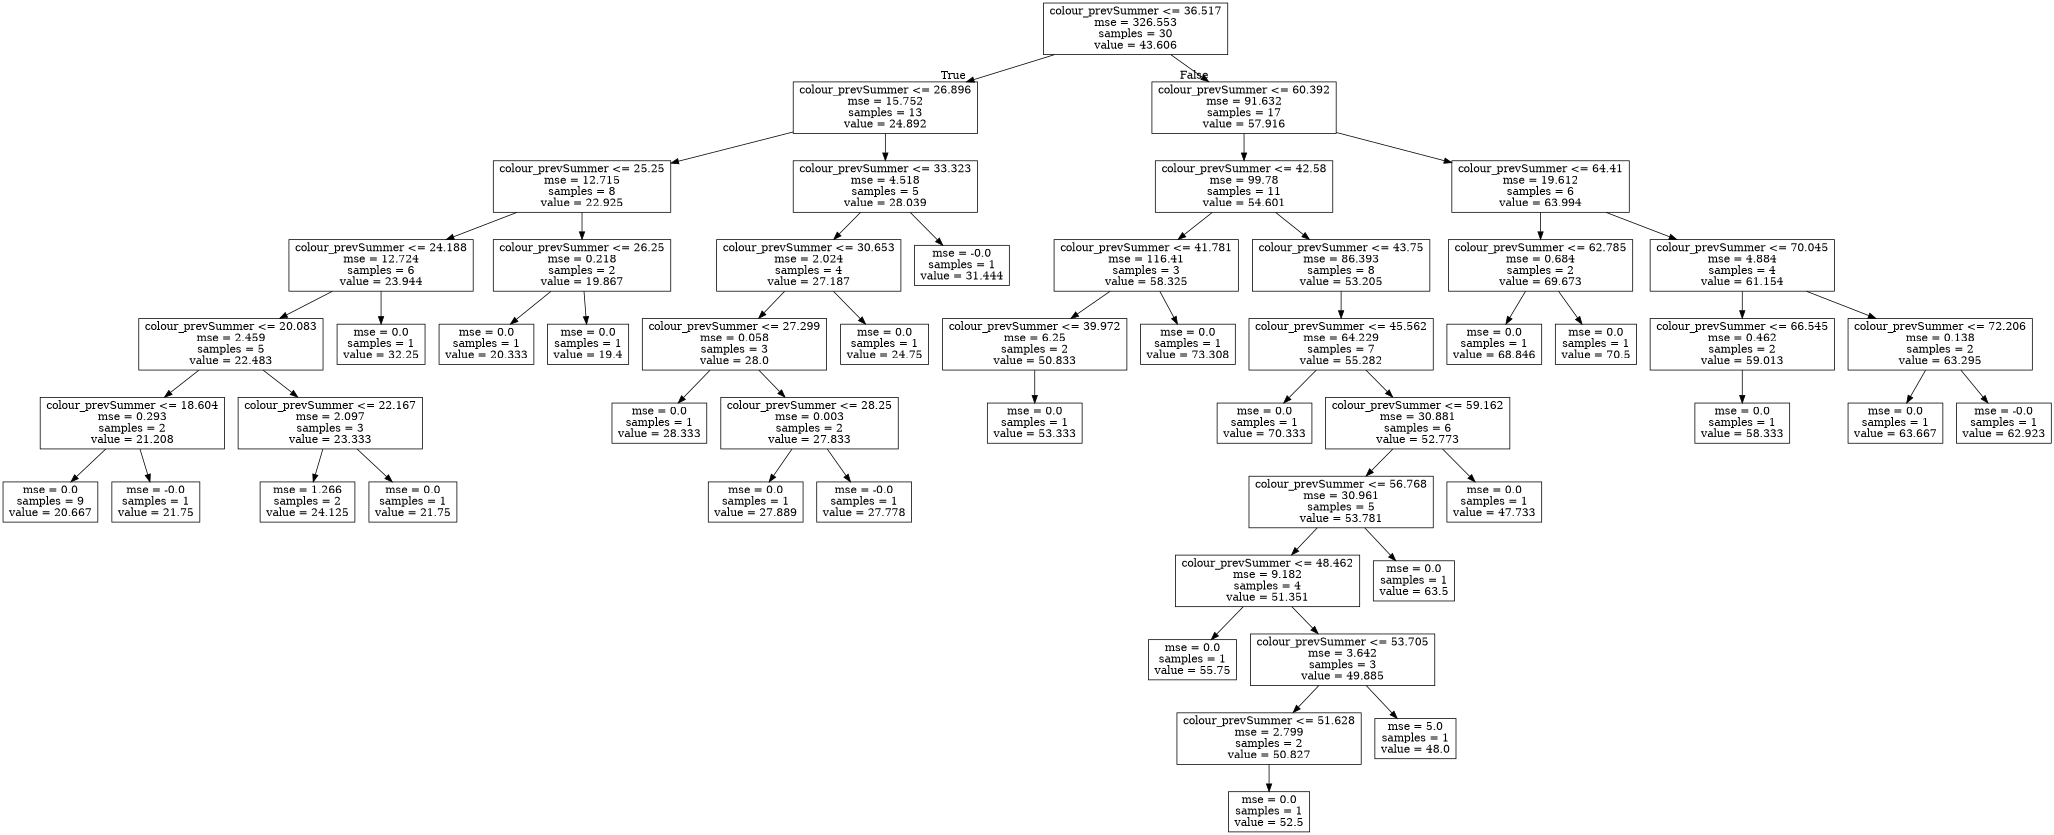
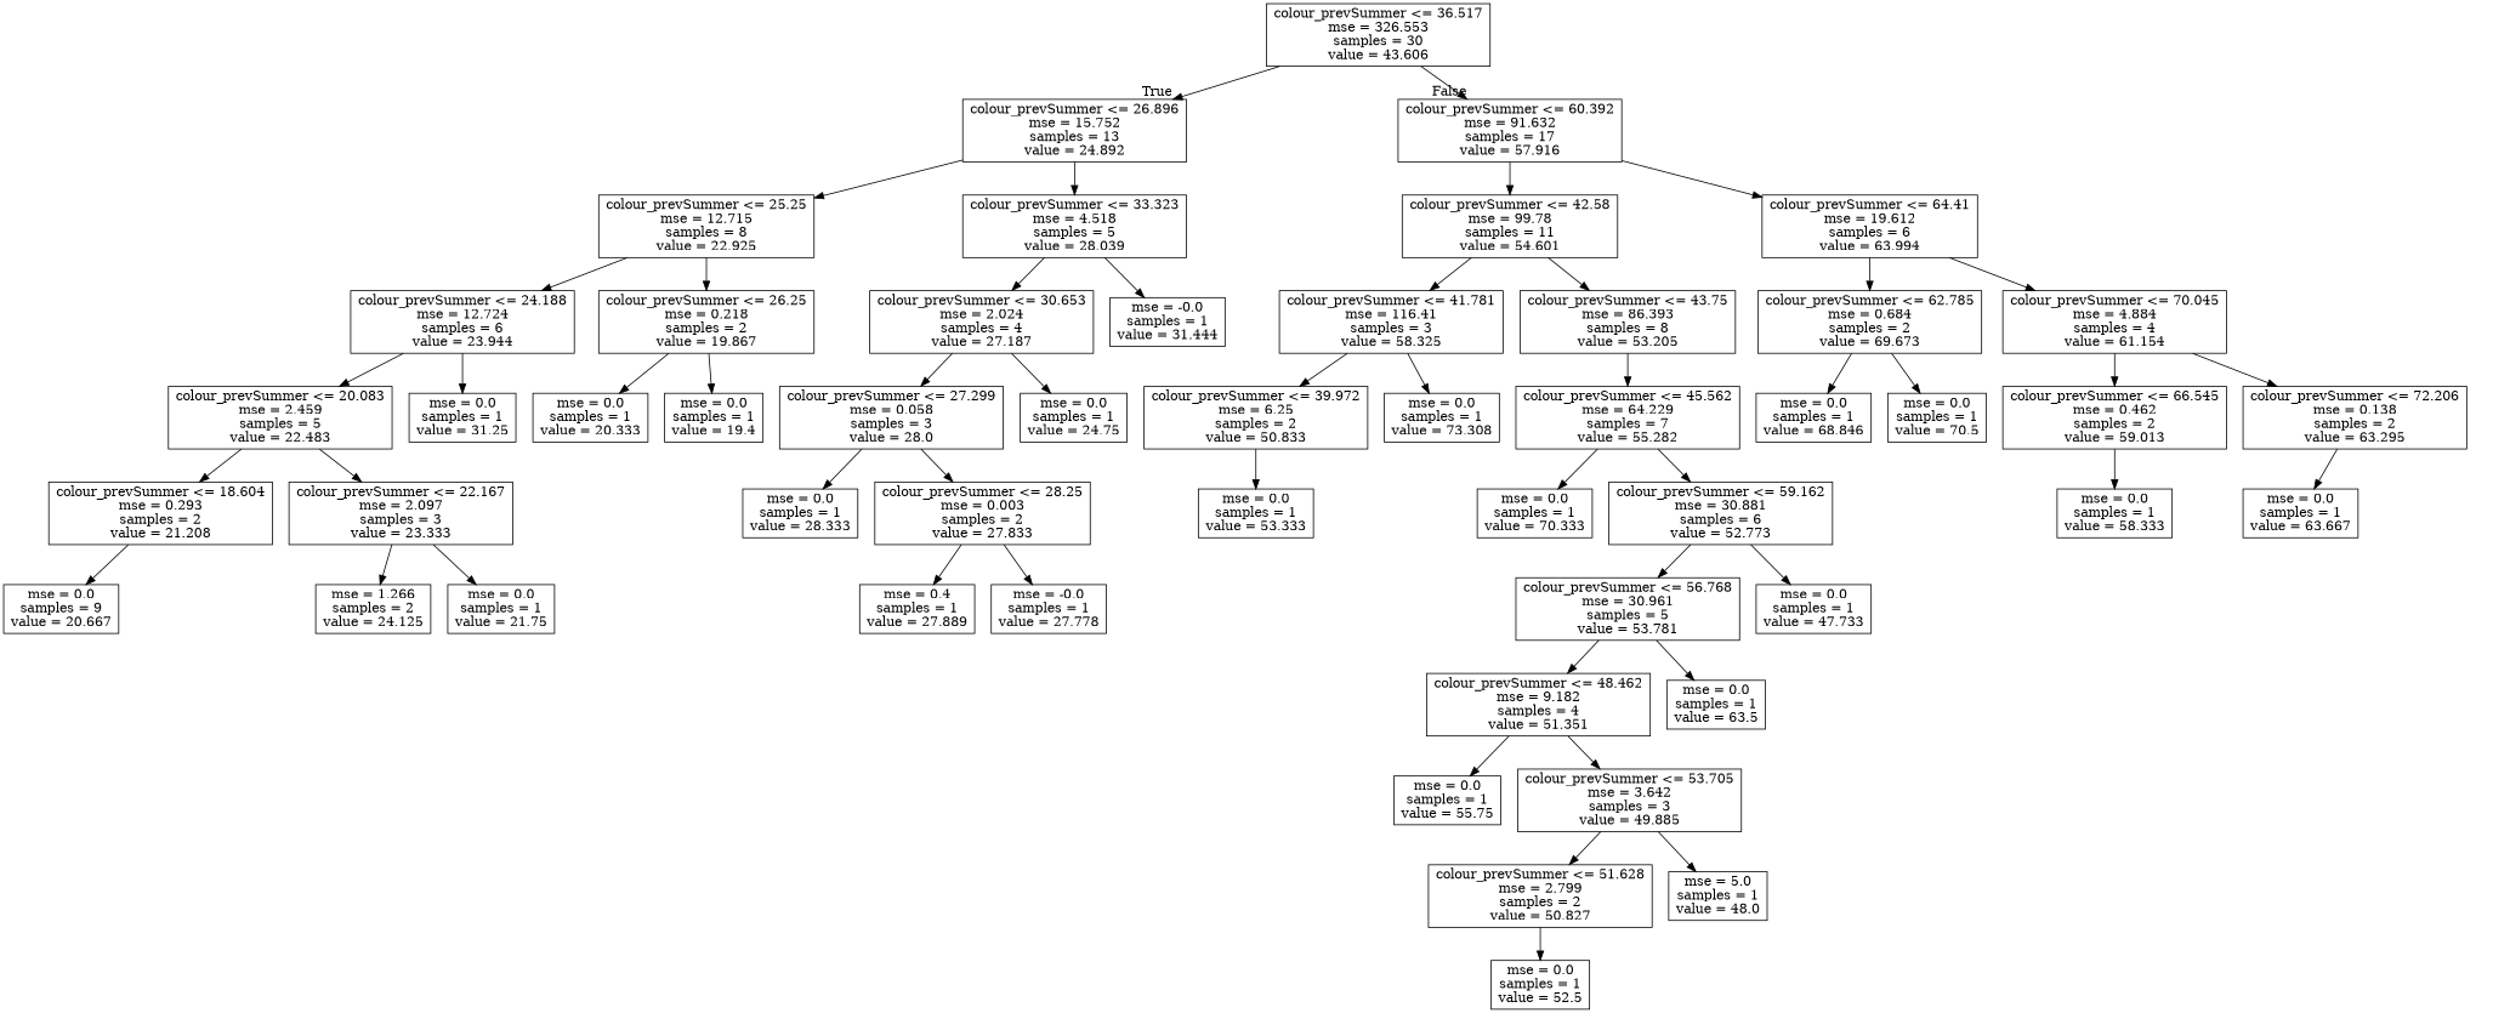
  digraph {
    node [shape=box]
    n1 [label="colour_prevSummer <= 36.517\nmse = 326.553\nsamples = 30\nvalue = 43.606"]
    n2 [label="colour_prevSummer <= 26.896\nmse = 15.752\nsamples = 13\nvalue = 24.892"]
    n3 [label="colour_prevSummer <= 60.392\nmse = 91.632\nsamples = 17\nvalue = 57.916"]
    n4 [label="colour_prevSummer <= 25.25\nmse = 12.715\nsamples = 8\nvalue = 22.925"]
    n5 [label="colour_prevSummer <= 33.323\nmse = 4.518\nsamples = 5\nvalue = 28.039"]
    n6 [label="colour_prevSummer <= 42.58\nmse = 99.78\nsamples = 11\nvalue = 54.601"]
    n7 [label="colour_prevSummer <= 64.41\nmse = 19.612\nsamples = 6\nvalue = 63.994"]
    n8 [label="colour_prevSummer <= 24.188\nmse = 12.724\nsamples = 6\nvalue = 23.944"]
    n9 [label="colour_prevSummer <= 26.25\nmse = 0.218\nsamples = 2\nvalue = 19.867"]
    n10 [label="colour_prevSummer <= 30.653\nmse = 2.024\nsamples = 4\nvalue = 27.187"]
    n11 [label="mse = -0.0\nsamples = 1\nvalue = 31.444"]
    n12 [label="colour_prevSummer <= 20.083\nmse = 2.459\nsamples = 5\nvalue = 22.483"]
-   n13 [label="mse = 0.0\nsamples = 1\nvalue = 32.25"]
+   n13 [label="mse = 0.0\nsamples = 1\nvalue = 31.25"]
    n14 [label="mse = 0.0\nsamples = 1\nvalue = 20.333"]
    n15 [label="mse = 0.0\nsamples = 1\nvalue = 19.4"]
    n16 [label="colour_prevSummer <= 18.604\nmse = 0.293\nsamples = 2\nvalue = 21.208"]
    n17 [label="colour_prevSummer <= 22.167\nmse = 2.097\nsamples = 3\nvalue = 23.333"]
    n18 [label="mse = 0.0\nsamples = 9\nvalue = 20.667"]
-   n19 [label="mse = -0.0\nsamples = 1\nvalue = 21.75"]
    n20 [label="mse = 1.266\nsamples = 2\nvalue = 24.125"]
    n21 [label="mse = 0.0\nsamples = 1\nvalue = 21.75"]
    n22 [label="colour_prevSummer <= 27.299\nmse = 0.058\nsamples = 3\nvalue = 28.0"]
    n23 [label="mse = 0.0\nsamples = 1\nvalue = 24.75"]
    n24 [label="mse = 0.0\nsamples = 1\nvalue = 28.333"]
    n25 [label="colour_prevSummer <= 28.25\nmse = 0.003\nsamples = 2\nvalue = 27.833"]
-   n26 [label="mse = 0.0\nsamples = 1\nvalue = 27.889"]
+   n26 [label="mse = 0.4\nsamples = 1\nvalue = 27.889"]
    n27 [label="mse = -0.0\nsamples = 1\nvalue = 27.778"]
    n28 [label="colour_prevSummer <= 41.781\nmse = 116.41\nsamples = 3\nvalue = 58.325"]
    n29 [label="colour_prevSummer <= 43.75\nmse = 86.393\nsamples = 8\nvalue = 53.205"]
    n30 [label="colour_prevSummer <= 62.785\nmse = 0.684\nsamples = 2\nvalue = 69.673"]
    n31 [label="colour_prevSummer <= 70.045\nmse = 4.884\nsamples = 4\nvalue = 61.154"]
    n32 [label="colour_prevSummer <= 39.972\nmse = 6.25\nsamples = 2\nvalue = 50.833"]
    n33 [label="mse = 0.0\nsamples = 1\nvalue = 73.308"]
    n34 [label="colour_prevSummer <= 45.562\nmse = 64.229\nsamples = 7\nvalue = 55.282"]
    n35 [label="mse = 0.0\nsamples = 1\nvalue = 53.333"]
    n36 [label="mse = 0.0\nsamples = 1\nvalue = 70.333"]
    n37 [label="colour_prevSummer <= 59.162\nmse = 30.881\nsamples = 6\nvalue = 52.773"]
    n38 [label="colour_prevSummer <= 56.768\nmse = 30.961\nsamples = 5\nvalue = 53.781"]
    n39 [label="mse = 0.0\nsamples = 1\nvalue = 47.733"]
    n40 [label="colour_prevSummer <= 48.462\nmse = 9.182\nsamples = 4\nvalue = 51.351"]
    n41 [label="mse = 0.0\nsamples = 1\nvalue = 63.5"]
    n42 [label="mse = 0.0\nsamples = 1\nvalue = 55.75"]
    n43 [label="colour_prevSummer <= 53.705\nmse = 3.642\nsamples = 3\nvalue = 49.885"]
    n44 [label="colour_prevSummer <= 51.628\nmse = 2.799\nsamples = 2\nvalue = 50.827"]
    n45 [label="mse = 5.0\nsamples = 1\nvalue = 48.0"]
    n46 [label="mse = 0.0\nsamples = 1\nvalue = 52.5"]
    n47 [label="mse = 0.0\nsamples = 1\nvalue = 68.846"]
    n48 [label="mse = 0.0\nsamples = 1\nvalue = 70.5"]
    n49 [label="colour_prevSummer <= 66.545\nmse = 0.462\nsamples = 2\nvalue = 59.013"]
    n50 [label="colour_prevSummer <= 72.206\nmse = 0.138\nsamples = 2\nvalue = 63.295"]
    n51 [label="mse = 0.0\nsamples = 1\nvalue = 58.333"]
    n52 [label="mse = 0.0\nsamples = 1\nvalue = 63.667"]
-   n53 [label="mse = -0.0\nsamples = 1\nvalue = 62.923"]
    n1 -> n2 [headlabel=True labelangle=45 labeldistance=2.5]
    n1 -> n3 [headlabel=False labelangle=-45 labeldistance=2.5]
    n2 -> n4
    n2 -> n5
    n3 -> n6
    n3 -> n7
    n4 -> n8
    n4 -> n9
    n5 -> n10
    n5 -> n11
    n6 -> n28
    n6 -> n29
    n7 -> n30
    n7 -> n31
    n8 -> n12
    n8 -> n13
    n9 -> n14
    n9 -> n15
    n10 -> n22
    n10 -> n23
    n12 -> n16
    n12 -> n17
    n16 -> n18
-   n16 -> n19
    n17 -> n20
    n17 -> n21
    n22 -> n24
    n22 -> n25
    n25 -> n26
    n25 -> n27
    n28 -> n32
    n28 -> n33
    n29 -> n34
    n30 -> n47
    n30 -> n48
    n31 -> n49
    n31 -> n50
    n32 -> n35
    n34 -> n36
    n34 -> n37
    n37 -> n38
    n37 -> n39
    n38 -> n40
    n38 -> n41
    n40 -> n42
    n40 -> n43
    n43 -> n44
    n43 -> n45
    n44 -> n46
    n49 -> n51
    n50 -> n52
-   n50 -> n53
  }
